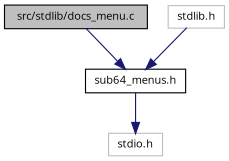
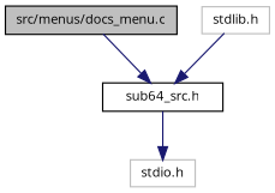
  digraph {
    fontname="Open Sans"
    node [color=black fillcolor=white fontname="Open Sans" fontsize=10 shape=record style=filled]
    edge [color=midnightblue fontname="Open Sans" fontsize=10 labelfontname=Helvetica labelfontsize=10 style=solid]
-   n1 [fillcolor=grey75 fontcolor=black height=0.2 label="src/stdlib/docs_menu.c" width=0.4]
-   n2 [height=0.2 label="sub64_menus.h" width=0.4]
+   n1 [fillcolor=grey75 fontcolor=black height=0.2 label="src/menus/docs_menu.c" width=0.4]
+   n2 [height=0.2 label="sub64_src.h" width=0.4]
    n3 [color=grey75 height=0.2 label="stdio.h" width=0.4]
    n4 [color=grey75 height=0.2 label="stdlib.h" width=0.4]
    n1 -> n2
    n2 -> n3
    n4 -> n2
  }
